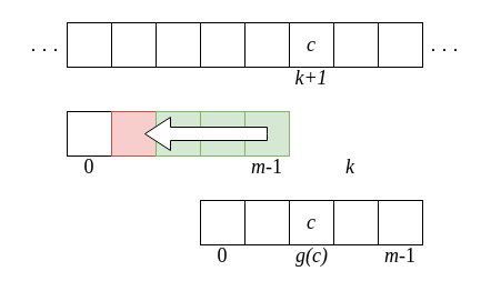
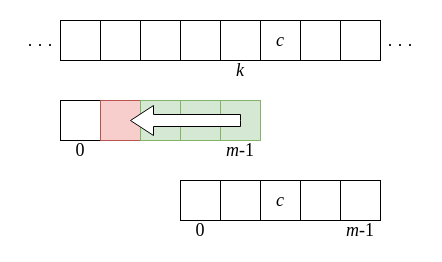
  <mxCell id="0" />
  <mxCell id="1" parent="0" />
  <mxCell id="2" value="" style="whiteSpace=wrap;html=1;aspect=fixed;" parent="1" vertex="1"><mxGeometry x="60" y="20" width="40" height="40" as="geometry" /></mxCell>
  <mxCell id="3" value="" style="whiteSpace=wrap;html=1;aspect=fixed;" parent="1" vertex="1"><mxGeometry x="100" y="20" width="40" height="40" as="geometry" /></mxCell>
  <mxCell id="4" value="" style="whiteSpace=wrap;html=1;aspect=fixed;" parent="1" vertex="1"><mxGeometry x="140" y="20" width="40" height="40" as="geometry" /></mxCell>
  <mxCell id="5" value="" style="whiteSpace=wrap;html=1;aspect=fixed;" parent="1" vertex="1"><mxGeometry x="180" y="20" width="40" height="40" as="geometry" /></mxCell>
  <mxCell id="6" value="" style="whiteSpace=wrap;html=1;aspect=fixed;" parent="1" vertex="1"><mxGeometry x="220" y="20" width="40" height="40" as="geometry" /></mxCell>
  <mxCell id="7" value="&lt;i style=&quot;font-family: &amp;#34;cm&amp;#34; ; font-size: 18px ; white-space: normal&quot;&gt;c&lt;/i&gt;" style="whiteSpace=wrap;html=1;aspect=fixed;" parent="1" vertex="1"><mxGeometry x="260" y="20" width="40" height="40" as="geometry" /></mxCell>
  <mxCell id="8" value="" style="whiteSpace=wrap;html=1;aspect=fixed;" parent="1" vertex="1"><mxGeometry x="300" y="20" width="40" height="40" as="geometry" /></mxCell>
  <mxCell id="9" value="" style="whiteSpace=wrap;html=1;aspect=fixed;" parent="1" vertex="1"><mxGeometry x="60" y="100" width="40" height="40" as="geometry" /></mxCell>
  <mxCell id="10" value="" style="whiteSpace=wrap;html=1;aspect=fixed;fillColor=#f8cecc;strokeColor=#b85450;" parent="1" vertex="1"><mxGeometry x="100" y="100" width="40" height="40" as="geometry" /></mxCell>
  <mxCell id="11" value="" style="whiteSpace=wrap;html=1;aspect=fixed;fillColor=#d5e8d4;strokeColor=#82b366;" parent="1" vertex="1"><mxGeometry x="140" y="100" width="40" height="40" as="geometry" /></mxCell>
  <mxCell id="12" value="" style="whiteSpace=wrap;html=1;aspect=fixed;fillColor=#d5e8d4;strokeColor=#82b366;" parent="1" vertex="1"><mxGeometry x="180" y="100" width="40" height="40" as="geometry" /></mxCell>
  <mxCell id="13" value="" style="whiteSpace=wrap;html=1;aspect=fixed;fillColor=#d5e8d4;strokeColor=#82b366;" parent="1" vertex="1"><mxGeometry x="220" y="100" width="40" height="40" as="geometry" /></mxCell>
  <mxCell id="14" value="" style="whiteSpace=wrap;html=1;aspect=fixed;" parent="1" vertex="1"><mxGeometry x="180" y="180" width="40" height="40" as="geometry" /></mxCell>
  <mxCell id="15" value="" style="whiteSpace=wrap;html=1;aspect=fixed;" parent="1" vertex="1"><mxGeometry x="220" y="180" width="40" height="40" as="geometry" /></mxCell>
  <mxCell id="16" value="&lt;font style=&quot;font-size: 18px&quot; face=&quot;cm&quot;&gt;&lt;i&gt;c&lt;/i&gt;&lt;/font&gt;" style="whiteSpace=wrap;html=1;aspect=fixed;" parent="1" vertex="1"><mxGeometry x="260" y="180" width="40" height="40" as="geometry" /></mxCell>
  <mxCell id="17" value="" style="whiteSpace=wrap;html=1;aspect=fixed;" parent="1" vertex="1"><mxGeometry x="300" y="180" width="40" height="40" as="geometry" /></mxCell>
  <mxCell id="18" value="" style="whiteSpace=wrap;html=1;aspect=fixed;" parent="1" vertex="1"><mxGeometry x="340" y="180" width="40" height="40" as="geometry" /></mxCell>
  <mxCell id="19" value="" style="whiteSpace=wrap;html=1;aspect=fixed;" parent="1" vertex="1"><mxGeometry x="340" y="20" width="40" height="40" as="geometry" /></mxCell>
  <mxCell id="20" value="&lt;font style=&quot;font-size: 18px&quot;&gt;. . .&lt;/font&gt;" style="text;html=1;strokeColor=none;fillColor=none;align=center;verticalAlign=middle;whiteSpace=wrap;rounded=0;" parent="1" vertex="1"><mxGeometry x="380" y="30" width="40" height="20" as="geometry" /></mxCell>
  <mxCell id="21" value="&lt;font face=&quot;cm&quot; style=&quot;font-size: 18px&quot;&gt;0&lt;/font&gt;" style="text;html=1;strokeColor=none;fillColor=none;align=center;verticalAlign=middle;whiteSpace=wrap;rounded=0;" parent="1" vertex="1"><mxGeometry x="60" y="140" width="40" height="20" as="geometry" /></mxCell>
  <mxCell id="22" value="&lt;font face=&quot;cm&quot; style=&quot;font-size: 18px&quot;&gt;&lt;i&gt;m&lt;/i&gt;-1&lt;/font&gt;" style="text;html=1;strokeColor=none;fillColor=none;align=center;verticalAlign=middle;whiteSpace=wrap;rounded=0;" parent="1" vertex="1"><mxGeometry x="340" y="220" width="40" height="20" as="geometry" /></mxCell>
- <mxCell id="23" value="&lt;font face=&quot;cm&quot;&gt;&lt;span style=&quot;font-size: 18px&quot;&gt;&lt;i&gt;k&lt;/i&gt;&lt;/span&gt;&lt;/font&gt;" style="text;html=1;strokeColor=none;fillColor=none;align=center;verticalAlign=middle;whiteSpace=wrap;rounded=0;" parent="1" vertex="1"><mxGeometry x="295" y="140" width="40" height="20" as="geometry" /></mxCell>
- <mxCell id="24" value="&lt;font style=&quot;font-size: 18px&quot; face=&quot;cm&quot;&gt;&lt;i&gt;g(c)&lt;/i&gt;&lt;/font&gt;" style="text;html=1;align=center;verticalAlign=middle;resizable=0;points=[];;autosize=1;" parent="1" vertex="1"><mxGeometry x="260" y="220" width="40" height="20" as="geometry" /></mxCell>
+ <mxCell id="23" value="&lt;font face=&quot;cm&quot;&gt;&lt;span style=&quot;font-size: 18px&quot;&gt;&lt;i&gt;k&lt;/i&gt;&lt;/span&gt;&lt;/font&gt;" style="text;html=1;strokeColor=none;fillColor=none;align=center;verticalAlign=middle;whiteSpace=wrap;rounded=0;" parent="1" vertex="1"><mxGeometry x="220" y="60" width="40" height="20" as="geometry" /></mxCell>
  <mxCell id="25" value="" style="html=1;shadow=0;dashed=0;align=center;verticalAlign=middle;shape=mxgraph.arrows2.arrow;dy=0.6;dx=23;flipH=1;notch=0;" parent="1" vertex="1"><mxGeometry x="130" y="105" width="110" height="30" as="geometry" /></mxCell>
  <mxCell id="26" value="&lt;font face=&quot;cm&quot; style=&quot;font-size: 18px&quot;&gt;0&lt;/font&gt;" style="text;html=1;strokeColor=none;fillColor=none;align=center;verticalAlign=middle;whiteSpace=wrap;rounded=0;" parent="1" vertex="1"><mxGeometry x="180" y="220" width="40" height="20" as="geometry" /></mxCell>
  <mxCell id="27" value="&lt;font face=&quot;cm&quot; style=&quot;font-size: 18px&quot;&gt;&lt;i&gt;m&lt;/i&gt;-1&lt;/font&gt;" style="text;html=1;strokeColor=none;fillColor=none;align=center;verticalAlign=middle;whiteSpace=wrap;rounded=0;" parent="1" vertex="1"><mxGeometry x="220" y="140" width="40" height="20" as="geometry" /></mxCell>
  <mxCell id="28" value="&lt;font style=&quot;font-size: 18px&quot;&gt;. . .&lt;/font&gt;" style="text;html=1;strokeColor=none;fillColor=none;align=center;verticalAlign=middle;whiteSpace=wrap;rounded=0;" parent="1" vertex="1"><mxGeometry y="30" width="40" height="20" as="geometry" x="20" /></mxCell>
- <mxCell id="29" value="&lt;font face=&quot;cm&quot;&gt;&lt;span style=&quot;font-size: 18px&quot;&gt;&lt;i&gt;k+1&lt;/i&gt;&lt;/span&gt;&lt;/font&gt;" style="text;html=1;strokeColor=none;fillColor=none;align=center;verticalAlign=middle;whiteSpace=wrap;rounded=0;" vertex="1" parent="1"><mxGeometry x="260" y="60" width="40" height="20" as="geometry" /></mxCell>
